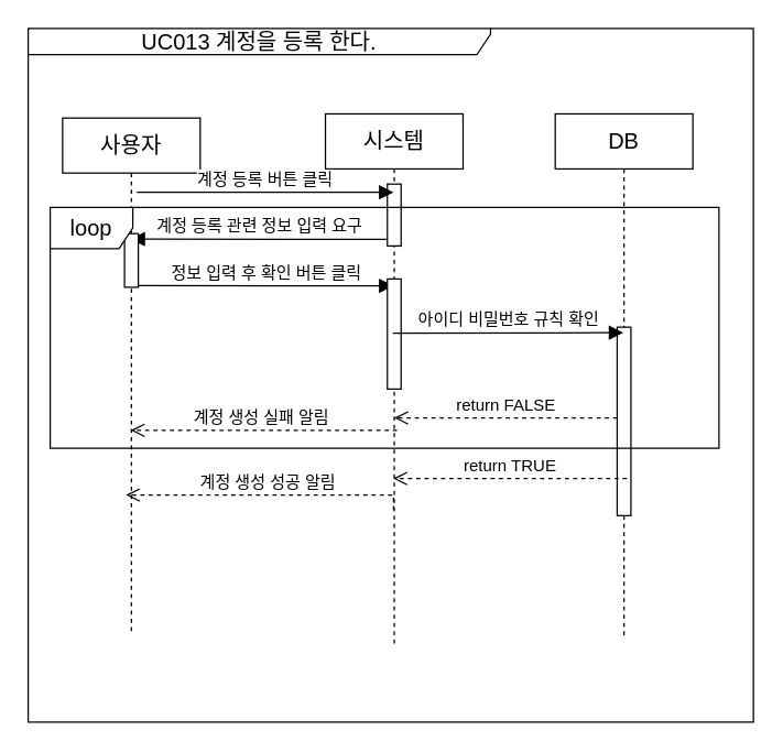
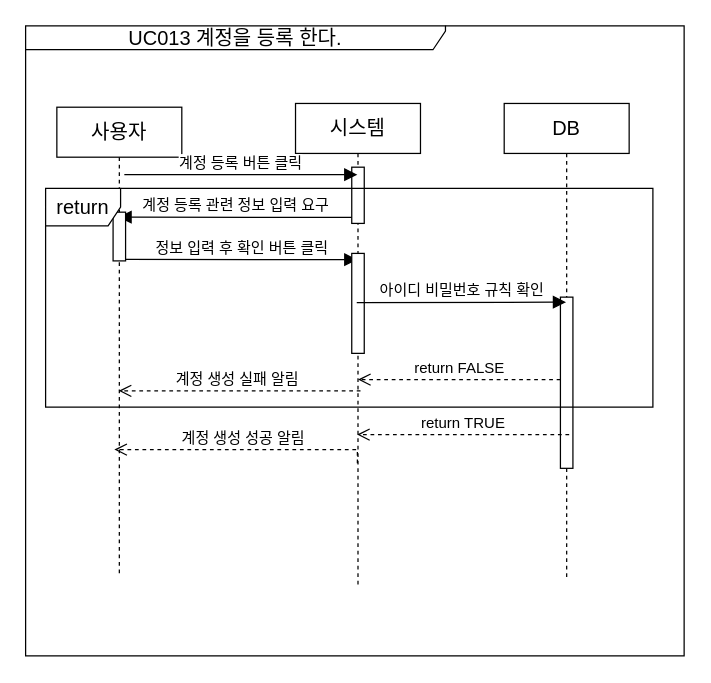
  <mxCell id="0" />
  <mxCell id="1" parent="0" />
  <mxCell id="2" value="사용자" style="shape=umlLifeline;perimeter=lifelinePerimeter;whiteSpace=wrap;html=1;container=1;dropTarget=0;collapsible=0;recursiveResize=0;outlineConnect=0;portConstraint=eastwest;newEdgeStyle={&quot;edgeStyle&quot;:&quot;elbowEdgeStyle&quot;,&quot;elbow&quot;:&quot;vertical&quot;,&quot;curved&quot;:0,&quot;rounded&quot;:0};fontSize=16;" parent="1" vertex="1"><mxGeometry x="45" y="85" width="100" height="376" as="geometry" /></mxCell>
  <mxCell id="3" value="시스템" style="shape=umlLifeline;perimeter=lifelinePerimeter;whiteSpace=wrap;html=1;container=1;dropTarget=0;collapsible=0;recursiveResize=0;outlineConnect=0;portConstraint=eastwest;newEdgeStyle={&quot;edgeStyle&quot;:&quot;elbowEdgeStyle&quot;,&quot;elbow&quot;:&quot;vertical&quot;,&quot;curved&quot;:0,&quot;rounded&quot;:0};fontSize=16;" parent="1" vertex="1"><mxGeometry x="236" y="82" width="100" height="386" as="geometry" /></mxCell>
  <mxCell id="4" value="UC013 계정을 등록 한다." style="shape=umlFrame;whiteSpace=wrap;html=1;pointerEvents=0;fontSize=16;width=336;height=19;" parent="1" vertex="1"><mxGeometry x="20" y="20" width="527" height="504" as="geometry" /></mxCell>
  <mxCell id="5" value="DB" style="shape=umlLifeline;perimeter=lifelinePerimeter;whiteSpace=wrap;html=1;container=1;dropTarget=0;collapsible=0;recursiveResize=0;outlineConnect=0;portConstraint=eastwest;newEdgeStyle={&quot;edgeStyle&quot;:&quot;elbowEdgeStyle&quot;,&quot;elbow&quot;:&quot;vertical&quot;,&quot;curved&quot;:0,&quot;rounded&quot;:0};fontSize=16;" parent="1" vertex="1"><mxGeometry x="403" y="82" width="100" height="380" as="geometry" /></mxCell>
  <mxCell id="6" value="" style="html=1;points=[];perimeter=orthogonalPerimeter;outlineConnect=0;targetShapes=umlLifeline;portConstraint=eastwest;newEdgeStyle={&quot;edgeStyle&quot;:&quot;elbowEdgeStyle&quot;,&quot;elbow&quot;:&quot;vertical&quot;,&quot;curved&quot;:0,&quot;rounded&quot;:0};fontSize=16;" parent="5" vertex="1"><mxGeometry x="45" y="155" width="10" height="137" as="geometry" /></mxCell>
  <mxCell id="7" value="" style="html=1;points=[];perimeter=orthogonalPerimeter;outlineConnect=0;targetShapes=umlLifeline;portConstraint=eastwest;newEdgeStyle={&quot;edgeStyle&quot;:&quot;elbowEdgeStyle&quot;,&quot;elbow&quot;:&quot;vertical&quot;,&quot;curved&quot;:0,&quot;rounded&quot;:0};fontSize=16;" parent="1" vertex="1"><mxGeometry x="281" y="133" width="10" height="45" as="geometry" /></mxCell>
  <mxCell id="8" value="계정 등록 버튼 클릭" style="html=1;verticalAlign=bottom;endArrow=block;edgeStyle=elbowEdgeStyle;elbow=vertical;curved=0;rounded=0;fontSize=12;startSize=8;endSize=8;exitX=0.54;exitY=0.4;exitDx=0;exitDy=0;exitPerimeter=0;" parent="1" edge="1"><mxGeometry x="-0.005" width="80" relative="1" as="geometry"><mxPoint x="99" y="139" as="sourcePoint" /><mxPoint x="285.5" y="138.529" as="targetPoint" /><mxPoint as="offset" /></mxGeometry></mxCell>
  <mxCell id="9" value="계정 등록 관련 정보 입력 요구" style="html=1;verticalAlign=bottom;endArrow=block;edgeStyle=elbowEdgeStyle;elbow=vertical;curved=0;rounded=0;fontSize=12;startSize=8;endSize=8;" parent="1" edge="1"><mxGeometry width="80" relative="1" as="geometry"><mxPoint x="281" y="173.118" as="sourcePoint" /><mxPoint x="94.324" y="173.118" as="targetPoint" /></mxGeometry></mxCell>
  <mxCell id="10" value="" style="html=1;points=[];perimeter=orthogonalPerimeter;outlineConnect=0;targetShapes=umlLifeline;portConstraint=eastwest;newEdgeStyle={&quot;edgeStyle&quot;:&quot;elbowEdgeStyle&quot;,&quot;elbow&quot;:&quot;vertical&quot;,&quot;curved&quot;:0,&quot;rounded&quot;:0};fontSize=16;" parent="1" vertex="1"><mxGeometry x="90" y="169" width="10" height="39" as="geometry" /></mxCell>
  <mxCell id="11" value="정보 입력 후 확인 버튼 클릭" style="html=1;verticalAlign=bottom;endArrow=block;edgeStyle=elbowEdgeStyle;elbow=vertical;curved=0;rounded=0;fontSize=12;startSize=8;endSize=8;" parent="1" target="3" edge="1"><mxGeometry width="80" relative="1" as="geometry"><mxPoint x="100" y="206.82" as="sourcePoint" /><mxPoint x="180" y="206.82" as="targetPoint" /></mxGeometry></mxCell>
  <mxCell id="12" value="" style="html=1;points=[];perimeter=orthogonalPerimeter;outlineConnect=0;targetShapes=umlLifeline;portConstraint=eastwest;newEdgeStyle={&quot;edgeStyle&quot;:&quot;elbowEdgeStyle&quot;,&quot;elbow&quot;:&quot;vertical&quot;,&quot;curved&quot;:0,&quot;rounded&quot;:0};fontSize=16;" parent="1" vertex="1"><mxGeometry x="281" y="202" width="10" height="80" as="geometry" /></mxCell>
  <mxCell id="13" value="아이디 비밀번호 규칙 확인" style="html=1;verticalAlign=bottom;endArrow=block;edgeStyle=elbowEdgeStyle;elbow=vertical;curved=0;rounded=0;fontSize=12;startSize=8;endSize=8;" parent="1" target="5" edge="1"><mxGeometry width="80" relative="1" as="geometry"><mxPoint x="285" y="241.41" as="sourcePoint" /><mxPoint x="365" y="241.41" as="targetPoint" /></mxGeometry></mxCell>
  <mxCell id="14" value="return TRUE" style="html=1;verticalAlign=bottom;endArrow=open;dashed=1;endSize=8;edgeStyle=elbowEdgeStyle;elbow=vertical;curved=0;rounded=0;fontSize=12;" parent="1" edge="1"><mxGeometry relative="1" as="geometry"><mxPoint x="455" y="347" as="sourcePoint" /><mxPoint x="285.25" y="347.5" as="targetPoint" /><Array as="points" /></mxGeometry></mxCell>
- <mxCell id="15" value="loop" style="shape=umlFrame;whiteSpace=wrap;html=1;pointerEvents=0;fontSize=16;" parent="1" vertex="1"><mxGeometry x="36" y="150" width="486" height="175" as="geometry" /></mxCell>
+ <mxCell id="15" value="return" style="shape=umlFrame;whiteSpace=wrap;html=1;pointerEvents=0;fontSize=16;" parent="1" vertex="1"><mxGeometry x="36" y="150" width="486" height="175" as="geometry" /></mxCell>
  <mxCell id="16" value="return FALSE" style="html=1;verticalAlign=bottom;endArrow=open;dashed=1;endSize=8;edgeStyle=elbowEdgeStyle;elbow=vertical;curved=0;rounded=0;fontSize=12;" parent="1" source="6" edge="1"><mxGeometry relative="1" as="geometry"><mxPoint x="314" y="229" as="sourcePoint" /><mxPoint x="286" y="303" as="targetPoint" /><Array as="points"><mxPoint x="452" y="303" /></Array></mxGeometry></mxCell>
  <mxCell id="17" value="계정 생성 성공 알림" style="html=1;verticalAlign=bottom;endArrow=open;dashed=1;endSize=8;edgeStyle=elbowEdgeStyle;elbow=vertical;curved=0;rounded=0;fontSize=12;" parent="1" edge="1"><mxGeometry relative="1" as="geometry"><mxPoint x="285.5" y="370" as="sourcePoint" /><mxPoint x="91" y="359" as="targetPoint" /><Array as="points"><mxPoint x="201" y="359" /></Array></mxGeometry></mxCell>
  <mxCell id="18" value="계정 생성 실패 알림&amp;nbsp;" style="html=1;verticalAlign=bottom;endArrow=open;dashed=1;endSize=8;edgeStyle=elbowEdgeStyle;elbow=vertical;curved=0;rounded=0;fontSize=12;" parent="1" target="2" edge="1"><mxGeometry relative="1" as="geometry"><mxPoint x="288" y="312" as="sourcePoint" /><mxPoint x="208" y="312" as="targetPoint" /></mxGeometry></mxCell>
